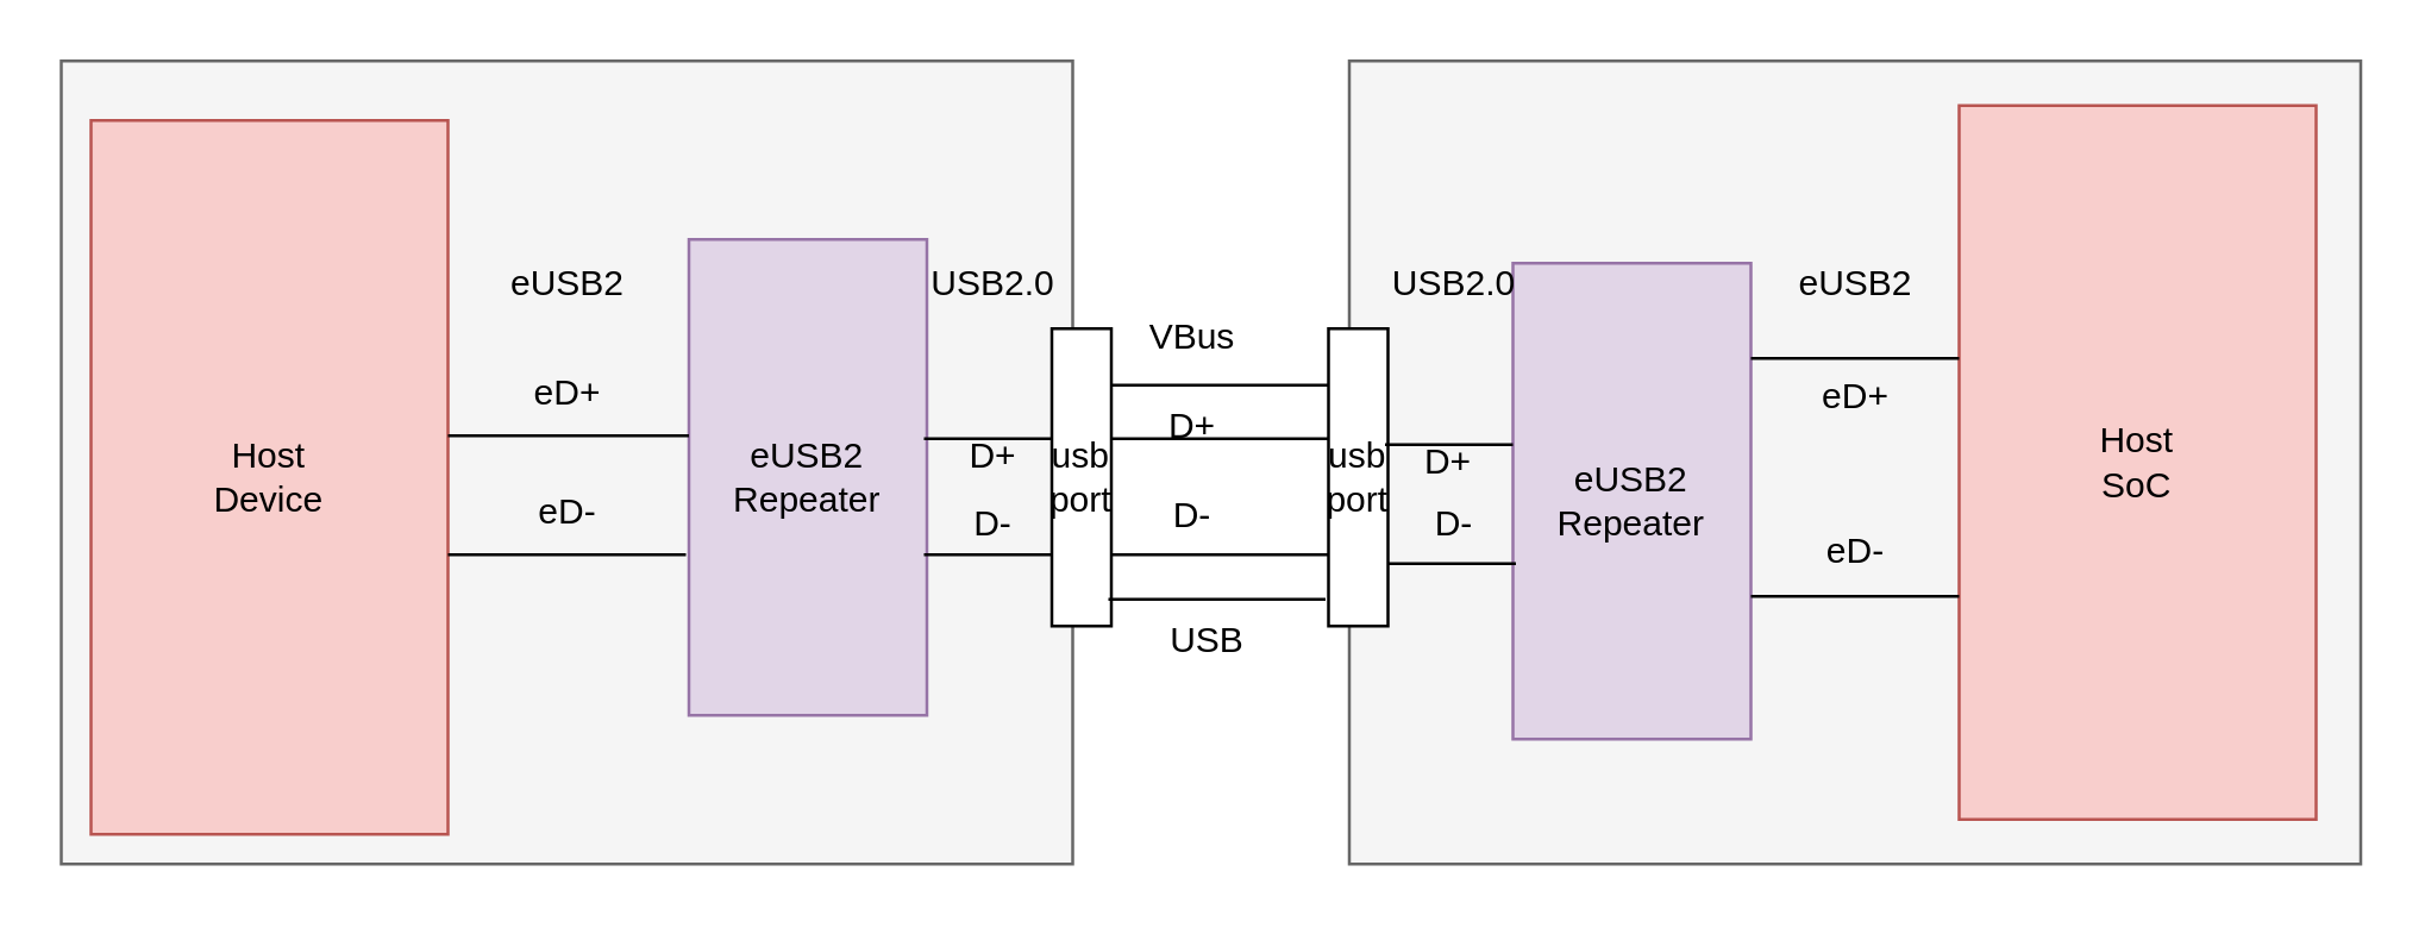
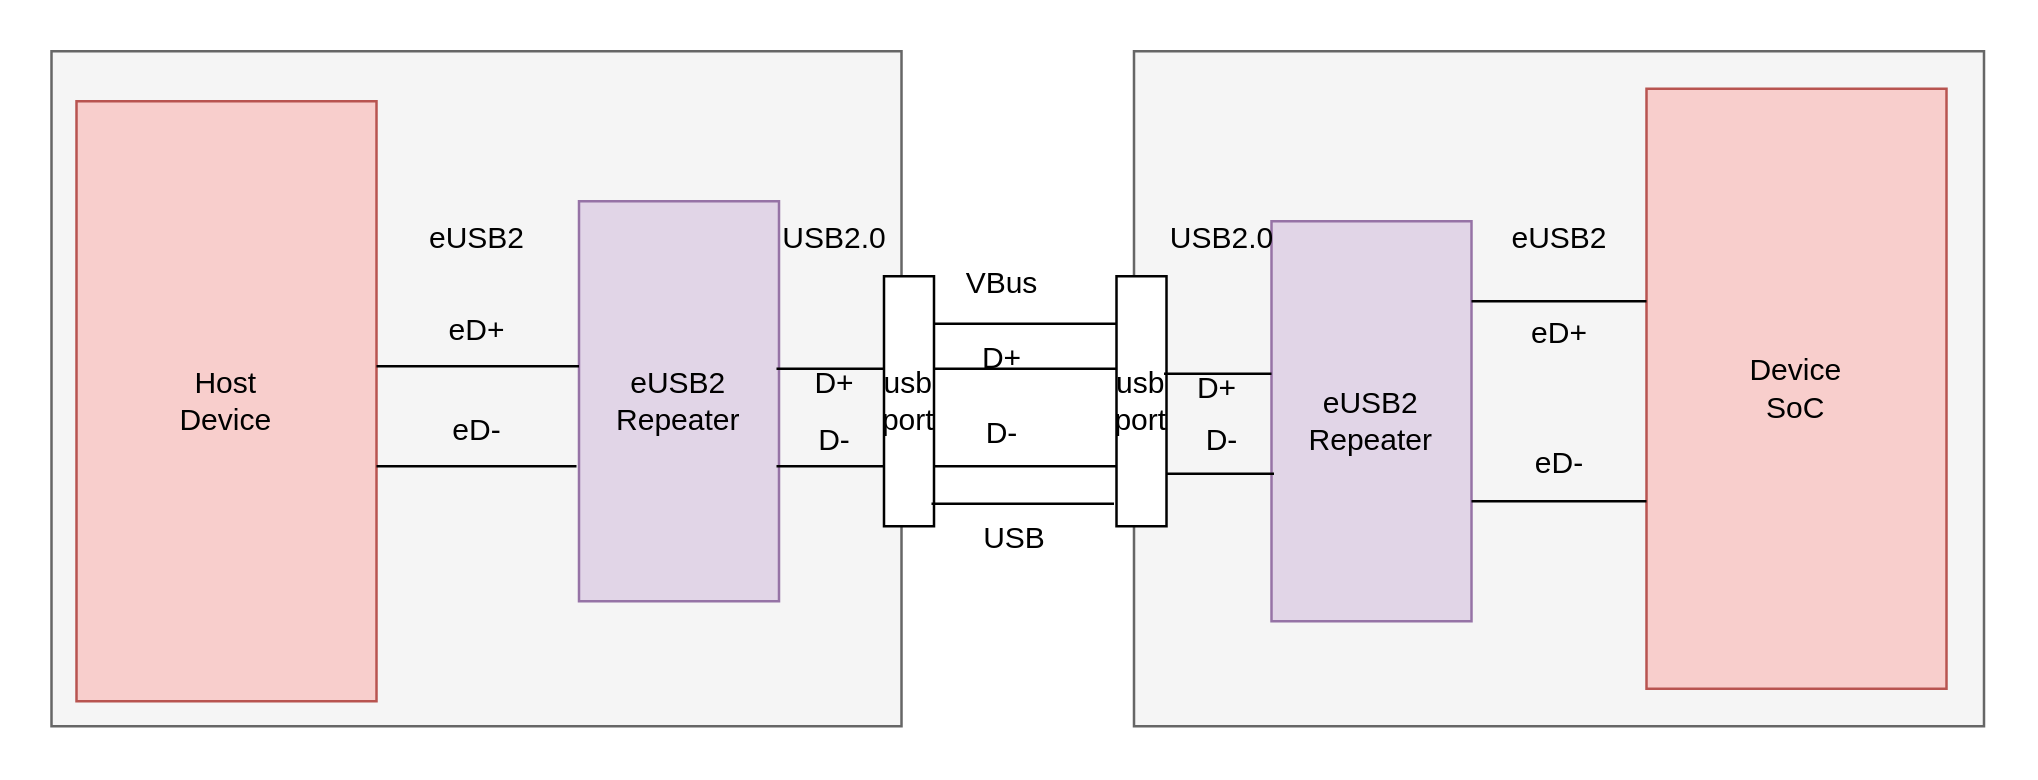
  <mxCell id="0" />
  <mxCell id="1" parent="0" />
  <mxCell id="2" value="" style="rounded=0;whiteSpace=wrap;html=1;fillColor=#f5f5f5;fontColor=#333333;strokeColor=#666666;" vertex="1" parent="1"><mxGeometry x="20" y="20" width="340" height="270" as="geometry" /></mxCell>
  <mxCell id="3" value="Host&lt;br&gt;Device" style="rounded=0;whiteSpace=wrap;html=1;fillColor=#f8cecc;strokeColor=#b85450;" vertex="1" parent="1"><mxGeometry x="30" y="40" width="120" height="240" as="geometry" /></mxCell>
  <mxCell id="4" value="eUSB2&lt;br&gt;Repeater" style="rounded=0;whiteSpace=wrap;html=1;fillColor=#e1d5e7;strokeColor=#9673a6;" vertex="1" parent="1"><mxGeometry x="231" y="80" width="80" height="160" as="geometry" /></mxCell>
  <mxCell id="5" value="" style="endArrow=none;html=1;rounded=0;entryX=0;entryY=0.25;entryDx=0;entryDy=0;endFill=0;" edge="1" parent="1"><mxGeometry width="50" height="50" relative="1" as="geometry"><mxPoint x="150" y="146" as="sourcePoint" /><mxPoint x="231" y="146" as="targetPoint" /></mxGeometry></mxCell>
  <mxCell id="6" value="eD+" style="text;html=1;align=center;verticalAlign=middle;resizable=0;points=[];autosize=1;strokeColor=none;fillColor=none;" vertex="1" parent="1"><mxGeometry x="165" y="117" width="50" height="30" as="geometry" /></mxCell>
  <mxCell id="7" value="eD-" style="text;html=1;align=center;verticalAlign=middle;resizable=0;points=[];autosize=1;strokeColor=none;fillColor=none;" vertex="1" parent="1"><mxGeometry x="170" y="157" width="40" height="30" as="geometry" /></mxCell>
  <mxCell id="8" value="eUSB2" style="text;html=1;align=center;verticalAlign=middle;resizable=0;points=[];autosize=1;strokeColor=none;fillColor=none;" vertex="1" parent="1"><mxGeometry x="160" y="80" width="60" height="30" as="geometry" /></mxCell>
  <mxCell id="9" value="USB2.0" style="text;html=1;align=center;verticalAlign=middle;resizable=0;points=[];autosize=1;strokeColor=none;fillColor=none;" vertex="1" parent="1"><mxGeometry x="303" y="80" width="60" height="30" as="geometry" /></mxCell>
  <mxCell id="10" style="edgeStyle=orthogonalEdgeStyle;rounded=0;orthogonalLoop=1;jettySize=auto;html=1;exitX=1;exitY=0.25;exitDx=0;exitDy=0;entryX=0;entryY=0.25;entryDx=0;entryDy=0;endArrow=none;endFill=0;" edge="1" parent="1"><mxGeometry relative="1" as="geometry"><mxPoint x="373" y="129" as="sourcePoint" /><mxPoint x="446" y="129" as="targetPoint" /></mxGeometry></mxCell>
  <mxCell id="11" value="usb&lt;br&gt;port" style="rounded=0;whiteSpace=wrap;html=1;" vertex="1" parent="1"><mxGeometry x="353" y="110" width="20" height="100" as="geometry" /></mxCell>
  <mxCell id="12" value="D+" style="text;html=1;align=center;verticalAlign=middle;resizable=0;points=[];autosize=1;strokeColor=none;fillColor=none;" vertex="1" parent="1"><mxGeometry x="313" y="138" width="40" height="30" as="geometry" /></mxCell>
  <mxCell id="13" value="D-" style="text;html=1;align=center;verticalAlign=middle;resizable=0;points=[];autosize=1;strokeColor=none;fillColor=none;" vertex="1" parent="1"><mxGeometry x="313" y="161" width="40" height="30" as="geometry" /></mxCell>
  <mxCell id="14" value="" style="endArrow=none;html=1;rounded=0;" edge="1" parent="1"><mxGeometry width="50" height="50" relative="1" as="geometry"><mxPoint x="150" y="186" as="sourcePoint" /><mxPoint x="230" y="186" as="targetPoint" /></mxGeometry></mxCell>
  <mxCell id="15" value="" style="rounded=0;whiteSpace=wrap;html=1;fillColor=#f5f5f5;fontColor=#333333;strokeColor=#666666;" vertex="1" parent="1"><mxGeometry x="453" y="20" width="340" height="270" as="geometry" /></mxCell>
- <mxCell id="16" value="Host&lt;br&gt;SoC" style="rounded=0;whiteSpace=wrap;html=1;fillColor=#f8cecc;strokeColor=#b85450;" vertex="1" parent="1"><mxGeometry x="658" y="35" width="120" height="240" as="geometry" /></mxCell>
+ <mxCell id="16" value="Device&lt;br&gt;SoC" style="rounded=0;whiteSpace=wrap;html=1;fillColor=#f8cecc;strokeColor=#b85450;" vertex="1" parent="1"><mxGeometry x="658" y="35" width="120" height="240" as="geometry" /></mxCell>
  <mxCell id="17" value="eUSB2&lt;br&gt;Repeater" style="rounded=0;whiteSpace=wrap;html=1;fillColor=#e1d5e7;strokeColor=#9673a6;" vertex="1" parent="1"><mxGeometry x="508" y="88" width="80" height="160" as="geometry" /></mxCell>
  <mxCell id="18" value="eD+" style="text;html=1;align=center;verticalAlign=middle;resizable=0;points=[];autosize=1;strokeColor=none;fillColor=none;" vertex="1" parent="1"><mxGeometry x="598" y="118" width="50" height="30" as="geometry" /></mxCell>
  <mxCell id="19" value="eD-" style="text;html=1;align=center;verticalAlign=middle;resizable=0;points=[];autosize=1;strokeColor=none;fillColor=none;" vertex="1" parent="1"><mxGeometry x="603" y="170" width="40" height="30" as="geometry" /></mxCell>
  <mxCell id="20" value="eUSB2" style="text;html=1;align=center;verticalAlign=middle;resizable=0;points=[];autosize=1;strokeColor=none;fillColor=none;" vertex="1" parent="1"><mxGeometry x="593" y="80" width="60" height="30" as="geometry" /></mxCell>
  <mxCell id="21" value="USB2.0" style="text;html=1;align=center;verticalAlign=middle;resizable=0;points=[];autosize=1;strokeColor=none;fillColor=none;" vertex="1" parent="1"><mxGeometry x="458" y="80" width="60" height="30" as="geometry" /></mxCell>
  <mxCell id="22" value="usb&lt;br&gt;port" style="rounded=0;whiteSpace=wrap;html=1;" vertex="1" parent="1"><mxGeometry x="446" y="110" width="20" height="100" as="geometry" /></mxCell>
  <mxCell id="23" value="" style="endArrow=none;html=1;rounded=0;entryX=0;entryY=0.25;entryDx=0;entryDy=0;endFill=0;" edge="1" parent="1"><mxGeometry width="50" height="50" relative="1" as="geometry"><mxPoint x="588" y="120" as="sourcePoint" /><mxPoint x="658" y="120" as="targetPoint" /></mxGeometry></mxCell>
  <mxCell id="24" value="" style="endArrow=none;html=1;rounded=0;entryX=0;entryY=0.25;entryDx=0;entryDy=0;endFill=0;" edge="1" parent="1"><mxGeometry width="50" height="50" relative="1" as="geometry"><mxPoint x="588" y="200" as="sourcePoint" /><mxPoint x="658" y="200" as="targetPoint" /></mxGeometry></mxCell>
  <mxCell id="25" style="edgeStyle=orthogonalEdgeStyle;rounded=0;orthogonalLoop=1;jettySize=auto;html=1;exitX=1;exitY=0.75;exitDx=0;exitDy=0;entryX=0.025;entryY=0.895;entryDx=0;entryDy=0;entryPerimeter=0;endArrow=none;endFill=0;" edge="1" parent="1"><mxGeometry relative="1" as="geometry"><mxPoint x="466" y="189" as="sourcePoint" /><mxPoint x="509" y="189" as="targetPoint" /></mxGeometry></mxCell>
  <mxCell id="26" style="edgeStyle=orthogonalEdgeStyle;rounded=0;orthogonalLoop=1;jettySize=auto;html=1;exitX=1;exitY=0.75;exitDx=0;exitDy=0;entryX=0.025;entryY=0.895;entryDx=0;entryDy=0;entryPerimeter=0;endArrow=none;endFill=0;" edge="1" parent="1"><mxGeometry relative="1" as="geometry"><mxPoint x="465" y="149" as="sourcePoint" /><mxPoint x="508" y="149" as="targetPoint" /></mxGeometry></mxCell>
  <mxCell id="27" value="D+" style="text;html=1;align=center;verticalAlign=middle;resizable=0;points=[];autosize=1;strokeColor=none;fillColor=none;" vertex="1" parent="1"><mxGeometry x="466" y="140" width="40" height="30" as="geometry" /></mxCell>
  <mxCell id="28" value="D-" style="text;html=1;align=center;verticalAlign=middle;resizable=0;points=[];autosize=1;strokeColor=none;fillColor=none;" vertex="1" parent="1"><mxGeometry x="468" y="161" width="40" height="30" as="geometry" /></mxCell>
  <mxCell id="29" style="edgeStyle=orthogonalEdgeStyle;rounded=0;orthogonalLoop=1;jettySize=auto;html=1;exitX=1;exitY=0.75;exitDx=0;exitDy=0;entryX=0.025;entryY=0.895;entryDx=0;entryDy=0;entryPerimeter=0;endArrow=none;endFill=0;" edge="1" parent="1"><mxGeometry relative="1" as="geometry"><mxPoint x="310" y="186" as="sourcePoint" /><mxPoint x="353" y="186" as="targetPoint" /></mxGeometry></mxCell>
  <mxCell id="30" style="edgeStyle=orthogonalEdgeStyle;rounded=0;orthogonalLoop=1;jettySize=auto;html=1;exitX=1;exitY=0.75;exitDx=0;exitDy=0;entryX=0.025;entryY=0.895;entryDx=0;entryDy=0;entryPerimeter=0;endArrow=none;endFill=0;" edge="1" parent="1"><mxGeometry relative="1" as="geometry"><mxPoint x="310" y="147" as="sourcePoint" /><mxPoint x="353" y="147" as="targetPoint" /></mxGeometry></mxCell>
  <mxCell id="31" style="edgeStyle=orthogonalEdgeStyle;rounded=0;orthogonalLoop=1;jettySize=auto;html=1;exitX=1;exitY=0.25;exitDx=0;exitDy=0;entryX=0;entryY=0.25;entryDx=0;entryDy=0;endArrow=none;endFill=0;" edge="1" parent="1"><mxGeometry relative="1" as="geometry"><mxPoint x="373" y="147" as="sourcePoint" /><mxPoint x="446" y="147" as="targetPoint" /></mxGeometry></mxCell>
  <mxCell id="32" style="edgeStyle=orthogonalEdgeStyle;rounded=0;orthogonalLoop=1;jettySize=auto;html=1;exitX=1;exitY=0.25;exitDx=0;exitDy=0;entryX=0;entryY=0.25;entryDx=0;entryDy=0;endArrow=none;endFill=0;" edge="1" parent="1"><mxGeometry relative="1" as="geometry"><mxPoint x="373" y="186" as="sourcePoint" /><mxPoint x="446" y="186" as="targetPoint" /></mxGeometry></mxCell>
  <mxCell id="33" style="edgeStyle=orthogonalEdgeStyle;rounded=0;orthogonalLoop=1;jettySize=auto;html=1;exitX=1;exitY=0.25;exitDx=0;exitDy=0;entryX=0;entryY=0.25;entryDx=0;entryDy=0;endArrow=none;endFill=0;" edge="1" parent="1"><mxGeometry relative="1" as="geometry"><mxPoint x="372" y="201" as="sourcePoint" /><mxPoint x="445" y="201" as="targetPoint" /></mxGeometry></mxCell>
  <mxCell id="34" value="VBus" style="text;html=1;align=center;verticalAlign=middle;resizable=0;points=[];autosize=1;strokeColor=none;fillColor=none;" vertex="1" parent="1"><mxGeometry x="375" y="98" width="50" height="30" as="geometry" /></mxCell>
  <mxCell id="35" value="D+" style="text;html=1;align=center;verticalAlign=middle;resizable=0;points=[];autosize=1;strokeColor=none;fillColor=none;" vertex="1" parent="1"><mxGeometry x="380" y="128" width="40" height="30" as="geometry" /></mxCell>
  <mxCell id="36" value="D-" style="text;html=1;align=center;verticalAlign=middle;resizable=0;points=[];autosize=1;strokeColor=none;fillColor=none;" vertex="1" parent="1"><mxGeometry x="380" y="158" width="40" height="30" as="geometry" /></mxCell>
  <mxCell id="37" value="USB" style="text;html=1;align=center;verticalAlign=middle;resizable=0;points=[];autosize=1;strokeColor=none;fillColor=none;" vertex="1" parent="1"><mxGeometry x="380" y="200" width="50" height="30" as="geometry" /></mxCell>
